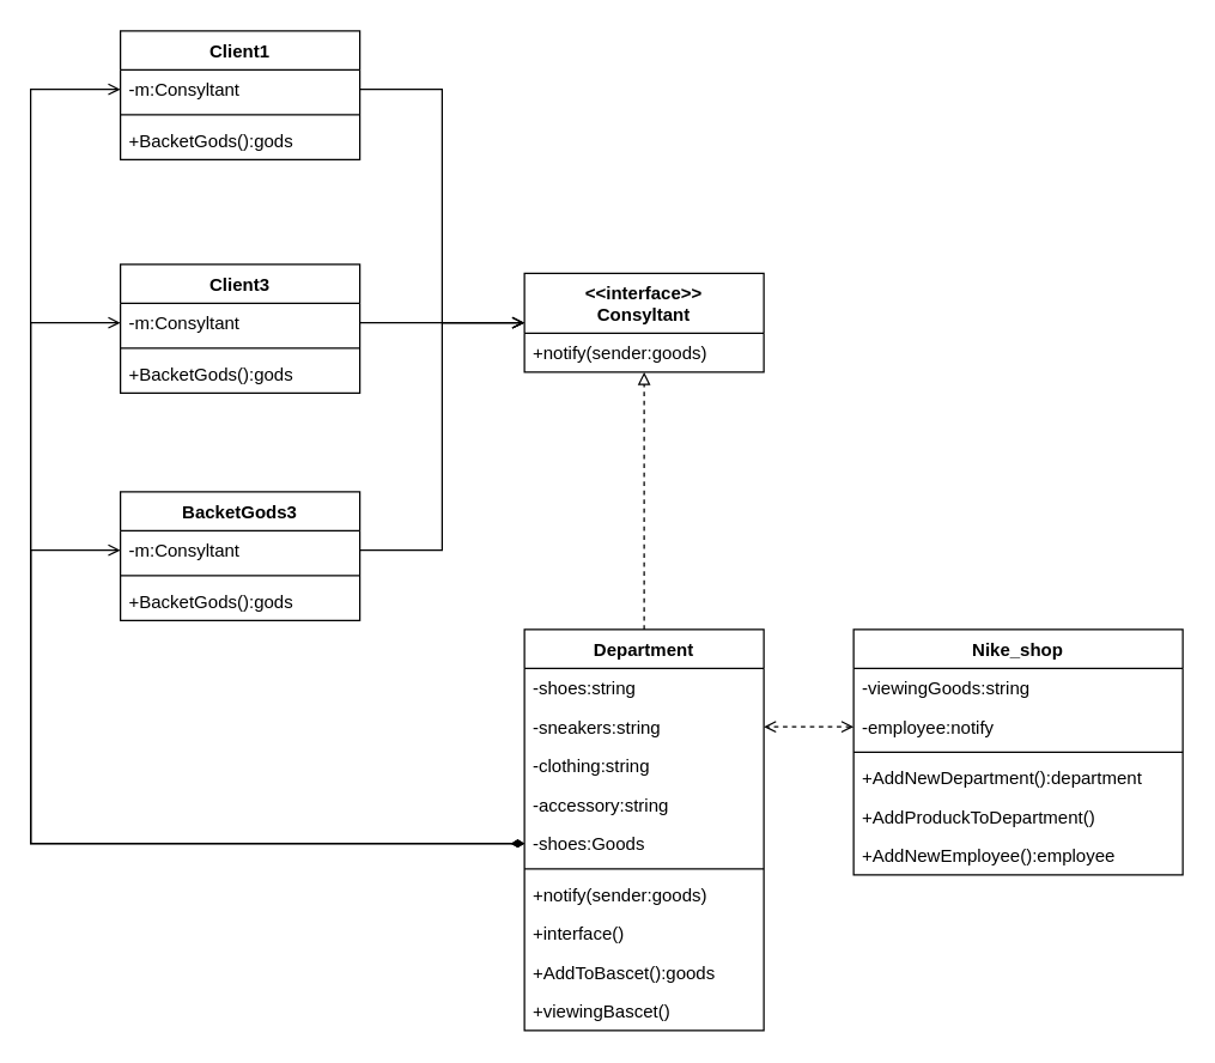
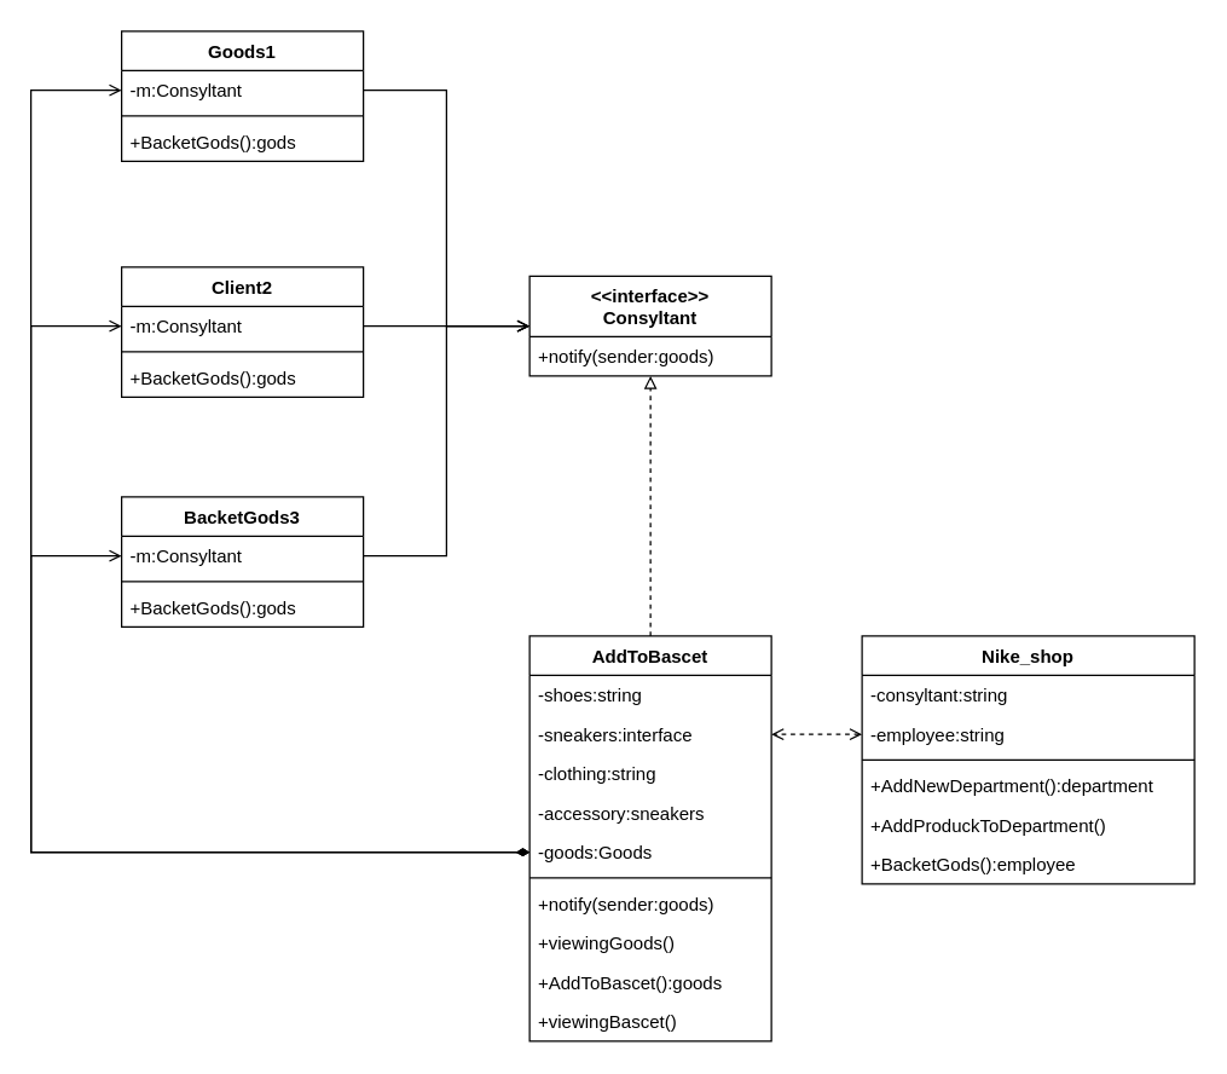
  <mxCell id="0" />
  <mxCell id="1" parent="0" />
  <mxCell id="2" value="&lt;&lt;interface&gt;&gt;&#10;Consyltant" style="swimlane;fontStyle=1;align=center;verticalAlign=top;childLayout=stackLayout;horizontal=1;startSize=40;horizontalStack=0;resizeParent=1;resizeParentMax=0;resizeLast=0;collapsible=1;marginBottom=0;" parent="1" vertex="1"><mxGeometry x="350" y="182" width="160" height="66" as="geometry" /></mxCell>
  <mxCell id="3" value="+notify(sender:goods)" style="text;strokeColor=none;fillColor=none;align=left;verticalAlign=top;spacingLeft=4;spacingRight=4;overflow=hidden;rotatable=0;points=[[0,0.5],[1,0.5]];portConstraint=eastwest;" parent="2" vertex="1"><mxGeometry y="40" width="160" height="26" as="geometry" /></mxCell>
  <mxCell id="4" style="edgeStyle=orthogonalEdgeStyle;rounded=0;orthogonalLoop=1;jettySize=auto;html=1;exitX=0.5;exitY=0;exitDx=0;exitDy=0;startArrow=none;startFill=0;endArrow=block;endFill=0;dashed=1;" parent="1" source="5" target="2" edge="1"><mxGeometry relative="1" as="geometry" /></mxCell>
- <mxCell id="5" value="Department" style="swimlane;fontStyle=1;align=center;verticalAlign=top;childLayout=stackLayout;horizontal=1;startSize=26;horizontalStack=0;resizeParent=1;resizeParentMax=0;resizeLast=0;collapsible=1;marginBottom=0;" parent="1" vertex="1"><mxGeometry x="350" y="420" width="160" height="268" as="geometry" /></mxCell>
+ <mxCell id="5" value="AddToBascet" style="swimlane;fontStyle=1;align=center;verticalAlign=top;childLayout=stackLayout;horizontal=1;startSize=26;horizontalStack=0;resizeParent=1;resizeParentMax=0;resizeLast=0;collapsible=1;marginBottom=0;" parent="1" vertex="1"><mxGeometry x="350" y="420" width="160" height="268" as="geometry" /></mxCell>
  <mxCell id="6" value="-shoes:string" style="text;strokeColor=none;fillColor=none;align=left;verticalAlign=top;spacingLeft=4;spacingRight=4;overflow=hidden;rotatable=0;points=[[0,0.5],[1,0.5]];portConstraint=eastwest;" parent="5" vertex="1"><mxGeometry y="26" width="160" height="26" as="geometry" /></mxCell>
- <mxCell id="7" value="-sneakers:string" style="text;strokeColor=none;fillColor=none;align=left;verticalAlign=top;spacingLeft=4;spacingRight=4;overflow=hidden;rotatable=0;points=[[0,0.5],[1,0.5]];portConstraint=eastwest;" parent="5" vertex="1"><mxGeometry y="52" width="160" height="26" as="geometry" /></mxCell>
+ <mxCell id="7" value="-sneakers:interface" style="text;strokeColor=none;fillColor=none;align=left;verticalAlign=top;spacingLeft=4;spacingRight=4;overflow=hidden;rotatable=0;points=[[0,0.5],[1,0.5]];portConstraint=eastwest;" parent="5" vertex="1"><mxGeometry y="52" width="160" height="26" as="geometry" /></mxCell>
  <mxCell id="8" value="-clothing:string" style="text;strokeColor=none;fillColor=none;align=left;verticalAlign=top;spacingLeft=4;spacingRight=4;overflow=hidden;rotatable=0;points=[[0,0.5],[1,0.5]];portConstraint=eastwest;" parent="5" vertex="1"><mxGeometry y="78" width="160" height="26" as="geometry" /></mxCell>
- <mxCell id="9" value="-accessory:string" style="text;strokeColor=none;fillColor=none;align=left;verticalAlign=top;spacingLeft=4;spacingRight=4;overflow=hidden;rotatable=0;points=[[0,0.5],[1,0.5]];portConstraint=eastwest;" parent="5" vertex="1"><mxGeometry y="104" width="160" height="26" as="geometry" /></mxCell>
- <mxCell id="10" value="-shoes:Goods" style="text;strokeColor=none;fillColor=none;align=left;verticalAlign=top;spacingLeft=4;spacingRight=4;overflow=hidden;rotatable=0;points=[[0,0.5],[1,0.5]];portConstraint=eastwest;" parent="5" vertex="1"><mxGeometry y="130" width="160" height="26" as="geometry" /></mxCell>
+ <mxCell id="9" value="-accessory:sneakers" style="text;strokeColor=none;fillColor=none;align=left;verticalAlign=top;spacingLeft=4;spacingRight=4;overflow=hidden;rotatable=0;points=[[0,0.5],[1,0.5]];portConstraint=eastwest;" parent="5" vertex="1"><mxGeometry y="104" width="160" height="26" as="geometry" /></mxCell>
+ <mxCell id="10" value="-goods:Goods" style="text;strokeColor=none;fillColor=none;align=left;verticalAlign=top;spacingLeft=4;spacingRight=4;overflow=hidden;rotatable=0;points=[[0,0.5],[1,0.5]];portConstraint=eastwest;" parent="5" vertex="1"><mxGeometry y="130" width="160" height="26" as="geometry" /></mxCell>
  <mxCell id="11" value="" style="line;strokeWidth=1;fillColor=none;align=left;verticalAlign=middle;spacingTop=-1;spacingLeft=3;spacingRight=3;rotatable=0;labelPosition=right;points=[];portConstraint=eastwest;" parent="5" vertex="1"><mxGeometry y="156" width="160" height="8" as="geometry" /></mxCell>
  <mxCell id="12" value="+notify(sender:goods)" style="text;strokeColor=none;fillColor=none;align=left;verticalAlign=top;spacingLeft=4;spacingRight=4;overflow=hidden;rotatable=0;points=[[0,0.5],[1,0.5]];portConstraint=eastwest;" parent="5" vertex="1"><mxGeometry y="164" width="160" height="26" as="geometry" /></mxCell>
- <mxCell id="13" value="+interface()" style="text;strokeColor=none;fillColor=none;align=left;verticalAlign=top;spacingLeft=4;spacingRight=4;overflow=hidden;rotatable=0;points=[[0,0.5],[1,0.5]];portConstraint=eastwest;" parent="5" vertex="1"><mxGeometry y="190" width="160" height="26" as="geometry" /></mxCell>
+ <mxCell id="13" value="+viewingGoods()" style="text;strokeColor=none;fillColor=none;align=left;verticalAlign=top;spacingLeft=4;spacingRight=4;overflow=hidden;rotatable=0;points=[[0,0.5],[1,0.5]];portConstraint=eastwest;" parent="5" vertex="1"><mxGeometry y="190" width="160" height="26" as="geometry" /></mxCell>
  <mxCell id="14" value="+AddToBascet():goods" style="text;strokeColor=none;fillColor=none;align=left;verticalAlign=top;spacingLeft=4;spacingRight=4;overflow=hidden;rotatable=0;points=[[0,0.5],[1,0.5]];portConstraint=eastwest;" parent="5" vertex="1"><mxGeometry y="216" width="160" height="26" as="geometry" /></mxCell>
  <mxCell id="15" value="+viewingBascet()" style="text;strokeColor=none;fillColor=none;align=left;verticalAlign=top;spacingLeft=4;spacingRight=4;overflow=hidden;rotatable=0;points=[[0,0.5],[1,0.5]];portConstraint=eastwest;" parent="5" vertex="1"><mxGeometry y="242" width="160" height="26" as="geometry" /></mxCell>
- <mxCell id="16" value="Client1" style="swimlane;fontStyle=1;align=center;verticalAlign=top;childLayout=stackLayout;horizontal=1;startSize=26;horizontalStack=0;resizeParent=1;resizeParentMax=0;resizeLast=0;collapsible=1;marginBottom=0;" parent="1" vertex="1"><mxGeometry x="80" y="20" width="160" height="86" as="geometry" /></mxCell>
+ <mxCell id="16" value="Goods1" style="swimlane;fontStyle=1;align=center;verticalAlign=top;childLayout=stackLayout;horizontal=1;startSize=26;horizontalStack=0;resizeParent=1;resizeParentMax=0;resizeLast=0;collapsible=1;marginBottom=0;" parent="1" vertex="1"><mxGeometry x="80" y="20" width="160" height="86" as="geometry" /></mxCell>
  <mxCell id="17" value="-m:Consyltant" style="text;strokeColor=none;fillColor=none;align=left;verticalAlign=top;spacingLeft=4;spacingRight=4;overflow=hidden;rotatable=0;points=[[0,0.5],[1,0.5]];portConstraint=eastwest;" parent="16" vertex="1"><mxGeometry y="26" width="160" height="26" as="geometry" /></mxCell>
  <mxCell id="18" value="" style="line;strokeWidth=1;fillColor=none;align=left;verticalAlign=middle;spacingTop=-1;spacingLeft=3;spacingRight=3;rotatable=0;labelPosition=right;points=[];portConstraint=eastwest;" parent="16" vertex="1"><mxGeometry y="52" width="160" height="8" as="geometry" /></mxCell>
  <mxCell id="19" value="+BacketGods():gods" style="text;strokeColor=none;fillColor=none;align=left;verticalAlign=top;spacingLeft=4;spacingRight=4;overflow=hidden;rotatable=0;points=[[0,0.5],[1,0.5]];portConstraint=eastwest;" parent="16" vertex="1"><mxGeometry y="60" width="160" height="26" as="geometry" /></mxCell>
- <mxCell id="20" value="Client3" style="swimlane;fontStyle=1;align=center;verticalAlign=top;childLayout=stackLayout;horizontal=1;startSize=26;horizontalStack=0;resizeParent=1;resizeParentMax=0;resizeLast=0;collapsible=1;marginBottom=0;" parent="1" vertex="1"><mxGeometry x="80" y="176" width="160" height="86" as="geometry" /></mxCell>
+ <mxCell id="20" value="Client2" style="swimlane;fontStyle=1;align=center;verticalAlign=top;childLayout=stackLayout;horizontal=1;startSize=26;horizontalStack=0;resizeParent=1;resizeParentMax=0;resizeLast=0;collapsible=1;marginBottom=0;" parent="1" vertex="1"><mxGeometry x="80" y="176" width="160" height="86" as="geometry" /></mxCell>
  <mxCell id="21" value="-m:Consyltant" style="text;strokeColor=none;fillColor=none;align=left;verticalAlign=top;spacingLeft=4;spacingRight=4;overflow=hidden;rotatable=0;points=[[0,0.5],[1,0.5]];portConstraint=eastwest;" parent="20" vertex="1"><mxGeometry y="26" width="160" height="26" as="geometry" /></mxCell>
  <mxCell id="22" value="" style="line;strokeWidth=1;fillColor=none;align=left;verticalAlign=middle;spacingTop=-1;spacingLeft=3;spacingRight=3;rotatable=0;labelPosition=right;points=[];portConstraint=eastwest;" parent="20" vertex="1"><mxGeometry y="52" width="160" height="8" as="geometry" /></mxCell>
  <mxCell id="23" value="+BacketGods():gods" style="text;strokeColor=none;fillColor=none;align=left;verticalAlign=top;spacingLeft=4;spacingRight=4;overflow=hidden;rotatable=0;points=[[0,0.5],[1,0.5]];portConstraint=eastwest;" parent="20" vertex="1"><mxGeometry y="60" width="160" height="26" as="geometry" /></mxCell>
  <mxCell id="24" value="BacketGods3" style="swimlane;fontStyle=1;align=center;verticalAlign=top;childLayout=stackLayout;horizontal=1;startSize=26;horizontalStack=0;resizeParent=1;resizeParentMax=0;resizeLast=0;collapsible=1;marginBottom=0;" parent="1" vertex="1"><mxGeometry x="80" y="328" width="160" height="86" as="geometry" /></mxCell>
  <mxCell id="25" value="-m:Consyltant" style="text;strokeColor=none;fillColor=none;align=left;verticalAlign=top;spacingLeft=4;spacingRight=4;overflow=hidden;rotatable=0;points=[[0,0.5],[1,0.5]];portConstraint=eastwest;" parent="24" vertex="1"><mxGeometry y="26" width="160" height="26" as="geometry" /></mxCell>
  <mxCell id="26" value="" style="line;strokeWidth=1;fillColor=none;align=left;verticalAlign=middle;spacingTop=-1;spacingLeft=3;spacingRight=3;rotatable=0;labelPosition=right;points=[];portConstraint=eastwest;" parent="24" vertex="1"><mxGeometry y="52" width="160" height="8" as="geometry" /></mxCell>
  <mxCell id="27" value="+BacketGods():gods" style="text;strokeColor=none;fillColor=none;align=left;verticalAlign=top;spacingLeft=4;spacingRight=4;overflow=hidden;rotatable=0;points=[[0,0.5],[1,0.5]];portConstraint=eastwest;" parent="24" vertex="1"><mxGeometry y="60" width="160" height="26" as="geometry" /></mxCell>
  <mxCell id="28" value="Nike_shop" style="swimlane;fontStyle=1;align=center;verticalAlign=top;childLayout=stackLayout;horizontal=1;startSize=26;horizontalStack=0;resizeParent=1;resizeParentMax=0;resizeLast=0;collapsible=1;marginBottom=0;" parent="1" vertex="1"><mxGeometry x="570" y="420" width="220" height="164" as="geometry" /></mxCell>
- <mxCell id="29" value="-viewingGoods:string" style="text;strokeColor=none;fillColor=none;align=left;verticalAlign=top;spacingLeft=4;spacingRight=4;overflow=hidden;rotatable=0;points=[[0,0.5],[1,0.5]];portConstraint=eastwest;" parent="28" vertex="1"><mxGeometry y="26" width="220" height="26" as="geometry" /></mxCell>
- <mxCell id="30" value="-employee:notify" style="text;strokeColor=none;fillColor=none;align=left;verticalAlign=top;spacingLeft=4;spacingRight=4;overflow=hidden;rotatable=0;points=[[0,0.5],[1,0.5]];portConstraint=eastwest;" parent="28" vertex="1"><mxGeometry y="52" width="220" height="26" as="geometry" /></mxCell>
+ <mxCell id="29" value="-consyltant:string" style="text;strokeColor=none;fillColor=none;align=left;verticalAlign=top;spacingLeft=4;spacingRight=4;overflow=hidden;rotatable=0;points=[[0,0.5],[1,0.5]];portConstraint=eastwest;" parent="28" vertex="1"><mxGeometry y="26" width="220" height="26" as="geometry" /></mxCell>
+ <mxCell id="30" value="-employee:string" style="text;strokeColor=none;fillColor=none;align=left;verticalAlign=top;spacingLeft=4;spacingRight=4;overflow=hidden;rotatable=0;points=[[0,0.5],[1,0.5]];portConstraint=eastwest;" parent="28" vertex="1"><mxGeometry y="52" width="220" height="26" as="geometry" /></mxCell>
  <mxCell id="31" value="" style="line;strokeWidth=1;fillColor=none;align=left;verticalAlign=middle;spacingTop=-1;spacingLeft=3;spacingRight=3;rotatable=0;labelPosition=right;points=[];portConstraint=eastwest;" parent="28" vertex="1"><mxGeometry y="78" width="220" height="8" as="geometry" /></mxCell>
  <mxCell id="32" value="+AddNewDepartment():department" style="text;strokeColor=none;fillColor=none;align=left;verticalAlign=top;spacingLeft=4;spacingRight=4;overflow=hidden;rotatable=0;points=[[0,0.5],[1,0.5]];portConstraint=eastwest;" parent="28" vertex="1"><mxGeometry y="86" width="220" height="26" as="geometry" /></mxCell>
  <mxCell id="33" value="+AddProduckToDepartment()" style="text;strokeColor=none;fillColor=none;align=left;verticalAlign=top;spacingLeft=4;spacingRight=4;overflow=hidden;rotatable=0;points=[[0,0.5],[1,0.5]];portConstraint=eastwest;" parent="28" vertex="1"><mxGeometry y="112" width="220" height="26" as="geometry" /></mxCell>
- <mxCell id="34" value="+AddNewEmployee():employee" style="text;strokeColor=none;fillColor=none;align=left;verticalAlign=top;spacingLeft=4;spacingRight=4;overflow=hidden;rotatable=0;points=[[0,0.5],[1,0.5]];portConstraint=eastwest;" parent="28" vertex="1"><mxGeometry y="138" width="220" height="26" as="geometry" /></mxCell>
+ <mxCell id="34" value="+BacketGods():employee" style="text;strokeColor=none;fillColor=none;align=left;verticalAlign=top;spacingLeft=4;spacingRight=4;overflow=hidden;rotatable=0;points=[[0,0.5],[1,0.5]];portConstraint=eastwest;" parent="28" vertex="1"><mxGeometry y="138" width="220" height="26" as="geometry" /></mxCell>
  <mxCell id="35" style="edgeStyle=orthogonalEdgeStyle;rounded=0;orthogonalLoop=1;jettySize=auto;html=1;exitX=0;exitY=0.5;exitDx=0;exitDy=0;entryX=0;entryY=0.5;entryDx=0;entryDy=0;startArrow=diamondThin;startFill=1;endArrow=open;endFill=0;" parent="1" source="10" target="17" edge="1"><mxGeometry relative="1" as="geometry"><Array as="points"><mxPoint x="20" y="563" /><mxPoint x="20" y="59" /></Array></mxGeometry></mxCell>
  <mxCell id="36" style="edgeStyle=orthogonalEdgeStyle;rounded=0;orthogonalLoop=1;jettySize=auto;html=1;exitX=0;exitY=0.5;exitDx=0;exitDy=0;entryX=0;entryY=0.5;entryDx=0;entryDy=0;startArrow=diamondThin;startFill=1;endArrow=open;endFill=0;" parent="1" source="10" target="25" edge="1"><mxGeometry relative="1" as="geometry"><Array as="points"><mxPoint x="20" y="563" /><mxPoint x="20" y="367" /></Array></mxGeometry></mxCell>
  <mxCell id="37" style="edgeStyle=orthogonalEdgeStyle;rounded=0;orthogonalLoop=1;jettySize=auto;html=1;exitX=0;exitY=0.5;exitDx=0;exitDy=0;entryX=0;entryY=0.5;entryDx=0;entryDy=0;startArrow=diamondThin;startFill=1;endArrow=open;endFill=0;" parent="1" source="10" target="21" edge="1"><mxGeometry relative="1" as="geometry"><Array as="points"><mxPoint x="20" y="563" /><mxPoint x="20" y="215" /></Array></mxGeometry></mxCell>
  <mxCell id="38" style="edgeStyle=orthogonalEdgeStyle;rounded=0;orthogonalLoop=1;jettySize=auto;html=1;exitX=1;exitY=0.5;exitDx=0;exitDy=0;entryX=0;entryY=0.5;entryDx=0;entryDy=0;startArrow=none;startFill=0;endArrow=open;endFill=0;" parent="1" source="25" target="2" edge="1"><mxGeometry relative="1" as="geometry" /></mxCell>
  <mxCell id="39" style="edgeStyle=orthogonalEdgeStyle;rounded=0;orthogonalLoop=1;jettySize=auto;html=1;exitX=1;exitY=0.5;exitDx=0;exitDy=0;entryX=0;entryY=0.5;entryDx=0;entryDy=0;startArrow=none;startFill=0;endArrow=open;endFill=0;" parent="1" source="21" target="2" edge="1"><mxGeometry relative="1" as="geometry" /></mxCell>
  <mxCell id="40" style="edgeStyle=orthogonalEdgeStyle;rounded=0;orthogonalLoop=1;jettySize=auto;html=1;exitX=1;exitY=0.5;exitDx=0;exitDy=0;entryX=0;entryY=0.5;entryDx=0;entryDy=0;startArrow=none;startFill=0;endArrow=open;endFill=0;" parent="1" source="17" target="2" edge="1"><mxGeometry relative="1" as="geometry" /></mxCell>
  <mxCell id="41" style="edgeStyle=orthogonalEdgeStyle;rounded=0;orthogonalLoop=1;jettySize=auto;html=1;exitX=0;exitY=0.5;exitDx=0;exitDy=0;startArrow=open;startFill=0;endArrow=open;endFill=0;dashed=1;" parent="1" source="30" target="7" edge="1"><mxGeometry relative="1" as="geometry" /></mxCell>
